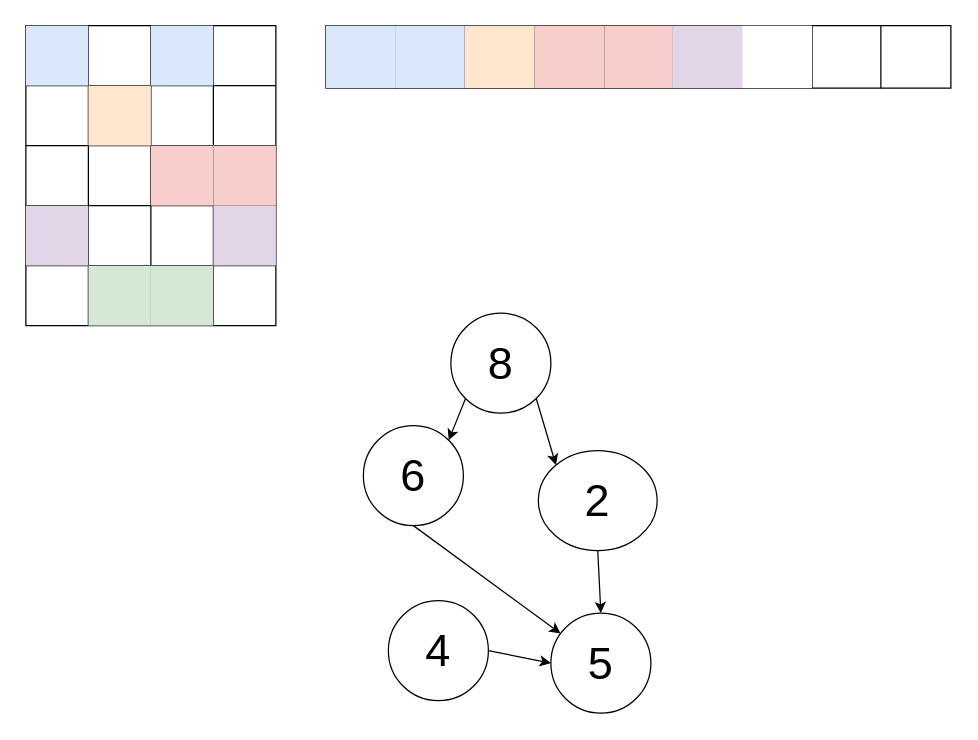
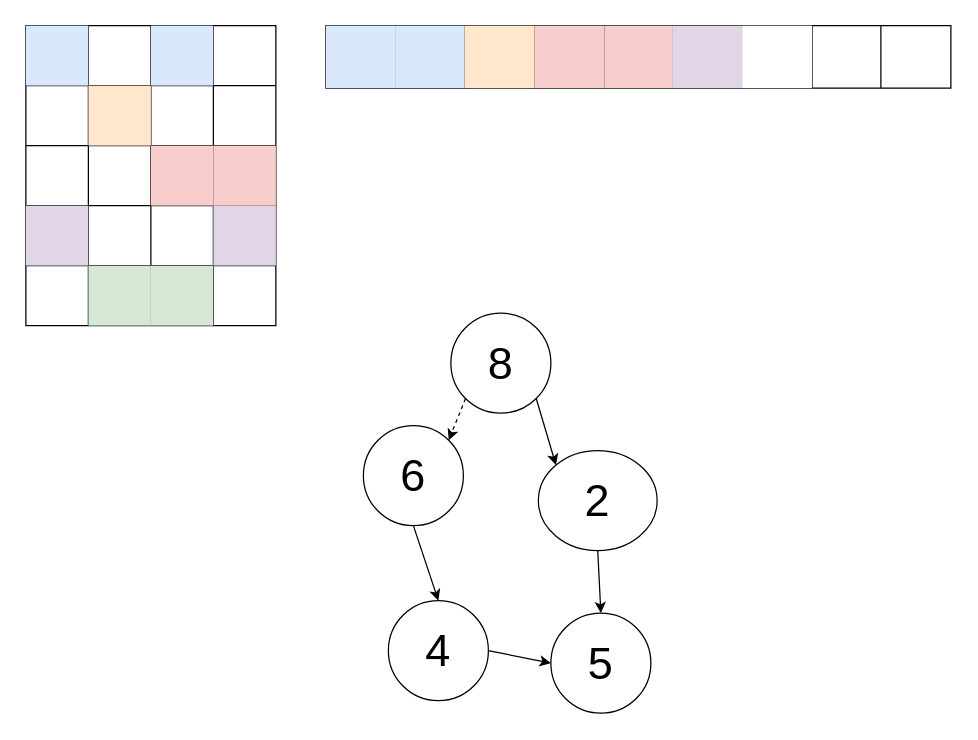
  <mxCell id="0" />
  <mxCell id="1" parent="0" />
  <mxCell id="2" value="" style="shape=table;html=1;whiteSpace=wrap;startSize=0;container=1;collapsible=0;childLayout=tableLayout;" vertex="1" parent="1"><mxGeometry x="20" y="20" width="200" height="240" as="geometry" /></mxCell>
  <mxCell id="3" value="" style="shape=partialRectangle;html=1;whiteSpace=wrap;collapsible=0;dropTarget=0;pointerEvents=0;fillColor=none;top=0;left=0;bottom=0;right=0;points=[[0,0.5],[1,0.5]];portConstraint=eastwest;" vertex="1" parent="2"><mxGeometry width="200" height="48" as="geometry" /></mxCell>
  <mxCell id="4" value="" style="shape=partialRectangle;html=1;whiteSpace=wrap;connectable=0;overflow=hidden;fillColor=#dae8fc;top=0;left=0;bottom=0;right=0;strokeColor=#6c8ebf;" vertex="1" parent="3"><mxGeometry width="50" height="48" as="geometry" /></mxCell>
  <mxCell id="5" value="" style="shape=partialRectangle;html=1;whiteSpace=wrap;connectable=0;overflow=hidden;fillColor=none;top=0;left=0;bottom=0;right=0;" vertex="1" parent="3"><mxGeometry x="50" width="50" height="48" as="geometry" /></mxCell>
  <mxCell id="6" value="" style="shape=partialRectangle;html=1;whiteSpace=wrap;connectable=0;overflow=hidden;fillColor=#dae8fc;top=0;left=0;bottom=0;right=0;strokeColor=#6c8ebf;" vertex="1" parent="3"><mxGeometry x="100" width="50" height="48" as="geometry" /></mxCell>
  <mxCell id="7" value="" style="shape=partialRectangle;html=1;whiteSpace=wrap;connectable=0;overflow=hidden;fillColor=none;top=0;left=0;bottom=0;right=0;" vertex="1" parent="3"><mxGeometry x="150" width="50" height="48" as="geometry" /></mxCell>
  <mxCell id="8" value="" style="shape=partialRectangle;html=1;whiteSpace=wrap;collapsible=0;dropTarget=0;pointerEvents=0;fillColor=none;top=0;left=0;bottom=0;right=0;points=[[0,0.5],[1,0.5]];portConstraint=eastwest;" vertex="1" parent="2"><mxGeometry y="48" width="200" height="48" as="geometry" /></mxCell>
  <mxCell id="9" value="" style="shape=partialRectangle;html=1;whiteSpace=wrap;connectable=0;overflow=hidden;fillColor=none;top=0;left=0;bottom=0;right=0;" vertex="1" parent="8"><mxGeometry width="50" height="48" as="geometry" /></mxCell>
  <mxCell id="10" value="" style="shape=partialRectangle;html=1;whiteSpace=wrap;connectable=0;overflow=hidden;top=0;left=0;bottom=0;right=0;fillColor=#ffe6cc;strokeColor=#d79b00;" vertex="1" parent="8"><mxGeometry x="50" width="50" height="48" as="geometry" /></mxCell>
  <mxCell id="11" value="" style="shape=partialRectangle;html=1;whiteSpace=wrap;connectable=0;overflow=hidden;fillColor=none;top=0;left=0;bottom=0;right=0;" vertex="1" parent="8"><mxGeometry x="100" width="50" height="48" as="geometry" /></mxCell>
  <mxCell id="12" value="" style="shape=partialRectangle;html=1;whiteSpace=wrap;connectable=0;overflow=hidden;fillColor=none;top=0;left=0;bottom=0;right=0;" vertex="1" parent="8"><mxGeometry x="150" width="50" height="48" as="geometry" /></mxCell>
  <mxCell id="13" value="" style="shape=partialRectangle;html=1;whiteSpace=wrap;collapsible=0;dropTarget=0;pointerEvents=0;fillColor=none;top=0;left=0;bottom=0;right=0;points=[[0,0.5],[1,0.5]];portConstraint=eastwest;" vertex="1" parent="2"><mxGeometry y="96" width="200" height="48" as="geometry" /></mxCell>
  <mxCell id="14" value="" style="shape=partialRectangle;html=1;whiteSpace=wrap;connectable=0;overflow=hidden;fillColor=none;top=0;left=0;bottom=0;right=0;" vertex="1" parent="13"><mxGeometry width="50" height="48" as="geometry" /></mxCell>
  <mxCell id="15" value="" style="shape=partialRectangle;html=1;whiteSpace=wrap;connectable=0;overflow=hidden;fillColor=none;top=0;left=0;bottom=0;right=0;" vertex="1" parent="13"><mxGeometry x="50" width="50" height="48" as="geometry" /></mxCell>
  <mxCell id="16" value="" style="shape=partialRectangle;html=1;whiteSpace=wrap;connectable=0;overflow=hidden;fillColor=#f8cecc;top=0;left=0;bottom=0;right=0;strokeColor=#b85450;" vertex="1" parent="13"><mxGeometry x="100" width="50" height="48" as="geometry" /></mxCell>
  <mxCell id="17" value="" style="shape=partialRectangle;html=1;whiteSpace=wrap;connectable=0;overflow=hidden;fillColor=#f8cecc;top=0;left=0;bottom=0;right=0;strokeColor=#b85450;" vertex="1" parent="13"><mxGeometry x="150" width="50" height="48" as="geometry" /></mxCell>
  <mxCell id="18" value="" style="shape=partialRectangle;html=1;whiteSpace=wrap;collapsible=0;dropTarget=0;pointerEvents=0;fillColor=none;top=0;left=0;bottom=0;right=0;points=[[0,0.5],[1,0.5]];portConstraint=eastwest;" vertex="1" parent="2"><mxGeometry y="144" width="200" height="48" as="geometry" /></mxCell>
  <mxCell id="19" value="" style="shape=partialRectangle;html=1;whiteSpace=wrap;connectable=0;overflow=hidden;fillColor=#e1d5e7;top=0;left=0;bottom=0;right=0;strokeColor=#9673a6;" vertex="1" parent="18"><mxGeometry width="50" height="48" as="geometry" /></mxCell>
  <mxCell id="20" value="" style="shape=partialRectangle;html=1;whiteSpace=wrap;connectable=0;overflow=hidden;fillColor=none;top=0;left=0;bottom=0;right=0;" vertex="1" parent="18"><mxGeometry x="50" width="50" height="48" as="geometry" /></mxCell>
  <mxCell id="21" value="" style="shape=partialRectangle;html=1;whiteSpace=wrap;connectable=0;overflow=hidden;fillColor=none;top=0;left=0;bottom=0;right=0;" vertex="1" parent="18"><mxGeometry x="100" width="50" height="48" as="geometry" /></mxCell>
  <mxCell id="22" value="" style="shape=partialRectangle;html=1;whiteSpace=wrap;connectable=0;overflow=hidden;fillColor=#e1d5e7;top=0;left=0;bottom=0;right=0;strokeColor=#9673a6;" vertex="1" parent="18"><mxGeometry x="150" width="50" height="48" as="geometry" /></mxCell>
  <mxCell id="23" value="" style="shape=partialRectangle;html=1;whiteSpace=wrap;collapsible=0;dropTarget=0;pointerEvents=0;fillColor=none;top=0;left=0;bottom=0;right=0;points=[[0,0.5],[1,0.5]];portConstraint=eastwest;" vertex="1" parent="2"><mxGeometry y="192" width="200" height="48" as="geometry" /></mxCell>
  <mxCell id="24" value="" style="shape=partialRectangle;html=1;whiteSpace=wrap;connectable=0;overflow=hidden;fillColor=none;top=0;left=0;bottom=0;right=0;" vertex="1" parent="23"><mxGeometry width="50" height="48" as="geometry" /></mxCell>
  <mxCell id="25" value="" style="shape=partialRectangle;html=1;whiteSpace=wrap;connectable=0;overflow=hidden;fillColor=#d5e8d4;top=0;left=0;bottom=0;right=0;strokeColor=#82b366;" vertex="1" parent="23"><mxGeometry x="50" width="50" height="48" as="geometry" /></mxCell>
  <mxCell id="26" value="" style="shape=partialRectangle;html=1;whiteSpace=wrap;connectable=0;overflow=hidden;fillColor=#d5e8d4;top=0;left=0;bottom=0;right=0;strokeColor=#82b366;" vertex="1" parent="23"><mxGeometry x="100" width="50" height="48" as="geometry" /></mxCell>
  <mxCell id="27" value="" style="shape=partialRectangle;html=1;whiteSpace=wrap;connectable=0;overflow=hidden;fillColor=none;top=0;left=0;bottom=0;right=0;" vertex="1" parent="23"><mxGeometry x="150" width="50" height="48" as="geometry" /></mxCell>
  <mxCell id="28" value="" style="shape=table;html=1;whiteSpace=wrap;startSize=0;container=1;collapsible=0;childLayout=tableLayout;" vertex="1" parent="1"><mxGeometry x="260" y="20" width="500" height="50" as="geometry" /></mxCell>
  <mxCell id="29" value="" style="shape=partialRectangle;html=1;whiteSpace=wrap;collapsible=0;dropTarget=0;pointerEvents=0;fillColor=none;top=0;left=0;bottom=0;right=0;points=[[0,0.5],[1,0.5]];portConstraint=eastwest;" vertex="1" parent="28"><mxGeometry width="500" height="50" as="geometry" /></mxCell>
  <mxCell id="30" value="" style="shape=partialRectangle;html=1;whiteSpace=wrap;connectable=0;overflow=hidden;fillColor=#dae8fc;top=0;left=0;bottom=0;right=0;strokeColor=#6c8ebf;" vertex="1" parent="29"><mxGeometry width="56" height="50" as="geometry" /></mxCell>
  <mxCell id="31" value="" style="shape=partialRectangle;html=1;whiteSpace=wrap;connectable=0;overflow=hidden;fillColor=#dae8fc;top=0;left=0;bottom=0;right=0;strokeColor=#6c8ebf;" vertex="1" parent="29"><mxGeometry x="56" width="55" height="50" as="geometry" /></mxCell>
  <mxCell id="32" value="" style="shape=partialRectangle;html=1;whiteSpace=wrap;connectable=0;overflow=hidden;fillColor=#ffe6cc;top=0;left=0;bottom=0;right=0;strokeColor=#d79b00;" vertex="1" parent="29"><mxGeometry x="111" width="56" height="50" as="geometry" /></mxCell>
  <mxCell id="33" value="" style="shape=partialRectangle;html=1;whiteSpace=wrap;connectable=0;overflow=hidden;fillColor=#f8cecc;top=0;left=0;bottom=0;right=0;strokeColor=#b85450;" vertex="1" parent="29"><mxGeometry x="167" width="56" height="50" as="geometry" /></mxCell>
  <mxCell id="34" value="" style="shape=partialRectangle;html=1;whiteSpace=wrap;connectable=0;overflow=hidden;fillColor=#f8cecc;top=0;left=0;bottom=0;right=0;strokeColor=#b85450;" vertex="1" parent="29"><mxGeometry x="223" width="54" height="50" as="geometry" /></mxCell>
  <mxCell id="35" value="" style="shape=partialRectangle;html=1;whiteSpace=wrap;connectable=0;overflow=hidden;fillColor=#e1d5e7;top=0;left=0;bottom=0;right=0;strokeColor=#9673a6;" vertex="1" parent="29"><mxGeometry x="277" width="56" height="50" as="geometry" /></mxCell>
  <mxCell id="36" value="" style="shape=partialRectangle;html=1;whiteSpace=wrap;connectable=0;overflow=hidden;top=0;left=0;bottom=0;right=0;strokeColor=#9673a6;" vertex="1" parent="29"><mxGeometry x="333" width="56" height="50" as="geometry" /></mxCell>
  <mxCell id="37" value="" style="shape=partialRectangle;html=1;whiteSpace=wrap;connectable=0;overflow=hidden;fillColor=none;top=0;left=0;bottom=0;right=0;" vertex="1" parent="29"><mxGeometry x="389" width="55" height="50" as="geometry" /></mxCell>
  <mxCell id="38" value="" style="shape=partialRectangle;html=1;whiteSpace=wrap;connectable=0;overflow=hidden;fillColor=none;top=0;left=0;bottom=0;right=0;" vertex="1" parent="29"><mxGeometry x="444" width="56" height="50" as="geometry" /></mxCell>
  <mxCell id="39" value="&lt;font style=&quot;font-size: 36px&quot;&gt;8&lt;/font&gt;" style="ellipse;whiteSpace=wrap;html=1;aspect=fixed;fillColor=#ffffff;gradientColor=#ffffff;" vertex="1" parent="1"><mxGeometry x="360" y="250" width="80" height="80" as="geometry" /></mxCell>
  <mxCell id="40" value="&lt;font style=&quot;font-size: 36px&quot;&gt;2&lt;/font&gt;" style="ellipse;whiteSpace=wrap;html=1;aspect=fixed;fillColor=#ffffff;gradientColor=#ffffff;" vertex="1" parent="1"><mxGeometry x="430" y="360" width="95" height="80" as="geometry" /></mxCell>
  <mxCell id="41" value="&lt;font style=&quot;font-size: 36px&quot;&gt;6&lt;/font&gt;" style="ellipse;whiteSpace=wrap;html=1;aspect=fixed;fillColor=#ffffff;gradientColor=#ffffff;" vertex="1" parent="1"><mxGeometry x="290" y="340" width="80" height="80" as="geometry" /></mxCell>
  <mxCell id="42" value="&lt;font style=&quot;font-size: 36px&quot;&gt;4&lt;/font&gt;" style="ellipse;whiteSpace=wrap;html=1;aspect=fixed;fillColor=#ffffff;gradientColor=#ffffff;" vertex="1" parent="1"><mxGeometry x="310" y="480" width="80" height="80" as="geometry" /></mxCell>
  <mxCell id="43" value="&lt;font style=&quot;font-size: 36px&quot;&gt;5&lt;/font&gt;" style="ellipse;whiteSpace=wrap;html=1;aspect=fixed;fillColor=#ffffff;gradientColor=#ffffff;" vertex="1" parent="1"><mxGeometry x="440" y="490" width="80" height="80" as="geometry" /></mxCell>
- <mxCell id="44" value="" style="endArrow=classic;html=1;exitX=0;exitY=1;exitDx=0;exitDy=0;entryX=1;entryY=0;entryDx=0;entryDy=0;" edge="1" parent="1" source="39" target="41"><mxGeometry width="50" height="50" relative="1" as="geometry"><mxPoint x="380" y="440" as="sourcePoint" /><mxPoint x="430" y="390" as="targetPoint" /></mxGeometry></mxCell>
+ <mxCell id="44" value="" style="endArrow=classic;html=1;exitX=0;exitY=1;exitDx=0;exitDy=0;entryX=1;entryY=0;entryDx=0;entryDy=0;dashed=1;" edge="1" parent="1" source="39" target="41"><mxGeometry width="50" height="50" relative="1" as="geometry"><mxPoint x="380" y="440" as="sourcePoint" /><mxPoint x="430" y="390" as="targetPoint" /></mxGeometry></mxCell>
  <mxCell id="45" value="" style="endArrow=classic;html=1;exitX=1;exitY=1;exitDx=0;exitDy=0;entryX=0;entryY=0;entryDx=0;entryDy=0;" edge="1" parent="1" source="39" target="40"><mxGeometry width="50" height="50" relative="1" as="geometry"><mxPoint x="380" y="440" as="sourcePoint" /><mxPoint x="430" y="390" as="targetPoint" /></mxGeometry></mxCell>
- <mxCell id="46" value="" style="endArrow=classic;html=1;exitX=0.5;exitY=1;exitDx=0;exitDy=0;" edge="1" parent="1" source="41" target="43"><mxGeometry width="50" height="50" relative="1" as="geometry"><mxPoint x="380" y="440" as="sourcePoint" /><mxPoint x="430" y="390" as="targetPoint" /></mxGeometry></mxCell>
+ <mxCell id="46" value="" style="endArrow=classic;html=1;exitX=0.5;exitY=1;exitDx=0;exitDy=0;entryX=0.5;entryY=0;entryDx=0;entryDy=0;" edge="1" parent="1" source="41" target="42"><mxGeometry width="50" height="50" relative="1" as="geometry"><mxPoint x="380" y="440" as="sourcePoint" /><mxPoint x="430" y="390" as="targetPoint" /></mxGeometry></mxCell>
  <mxCell id="47" style="edgeStyle=orthogonalEdgeStyle;rounded=0;orthogonalLoop=1;jettySize=auto;html=1;exitX=0.5;exitY=1;exitDx=0;exitDy=0;" edge="1" parent="1" source="42" target="42"><mxGeometry relative="1" as="geometry" /></mxCell>
  <mxCell id="48" value="" style="endArrow=classic;html=1;exitX=0.5;exitY=1;exitDx=0;exitDy=0;entryX=0.5;entryY=0;entryDx=0;entryDy=0;" edge="1" parent="1" source="40" target="43"><mxGeometry width="50" height="50" relative="1" as="geometry"><mxPoint x="380" y="440" as="sourcePoint" /><mxPoint x="430" y="390" as="targetPoint" /></mxGeometry></mxCell>
  <mxCell id="49" value="" style="endArrow=classic;html=1;exitX=1;exitY=0.5;exitDx=0;exitDy=0;entryX=0;entryY=0.5;entryDx=0;entryDy=0;" edge="1" parent="1" source="42" target="43"><mxGeometry width="50" height="50" relative="1" as="geometry"><mxPoint x="380" y="440" as="sourcePoint" /><mxPoint x="430" y="390" as="targetPoint" /></mxGeometry></mxCell>
